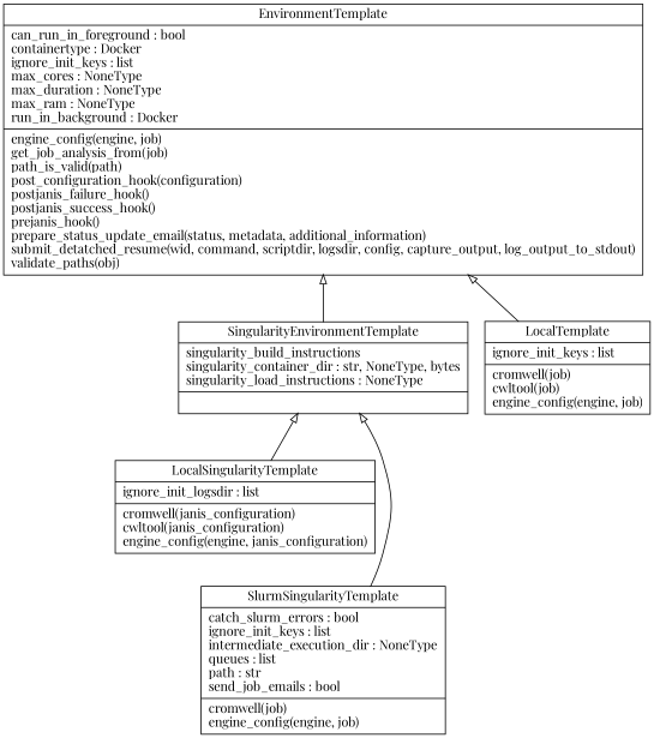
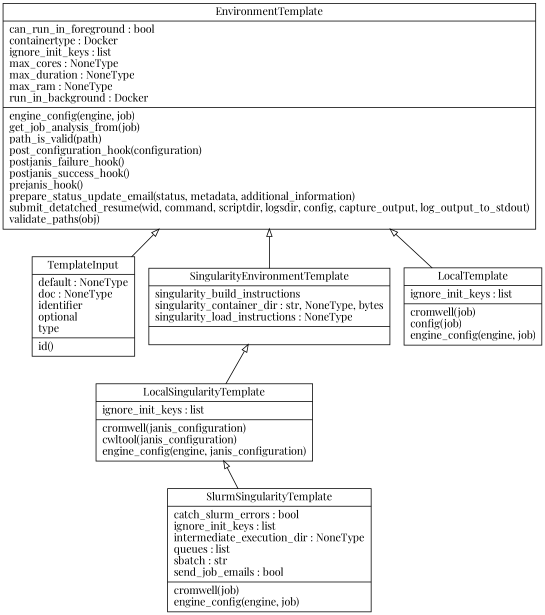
  digraph {
    fontname="Playfair Display"
    rankdir=BT
    node [fontname="Playfair Display" shape=record]
    edge [arrowhead=empty arrowtail=none fontname="Playfair Display"]
    n1 [label="{EnvironmentTemplate|can_run_in_foreground : bool\lcontainertype : Docker\lignore_init_keys : list\lmax_cores : NoneType\lmax_duration : NoneType\lmax_ram : NoneType\lrun_in_background : Docker\l|engine_config(engine, job)\lget_job_analysis_from(job)\lpath_is_valid(path)\lpost_configuration_hook(configuration)\lpostjanis_failure_hook()\lpostjanis_success_hook()\lprejanis_hook()\lprepare_status_update_email(status, metadata, additional_information)\lsubmit_detatched_resume(wid, command, scriptdir, logsdir, config, capture_output, log_output_to_stdout)\lvalidate_paths(obj)\l}"]
-   n3 [label="{LocalSingularityTemplate|ignore_init_logsdir : list\l|cromwell(janis_configuration)\lcwltool(janis_configuration)\lengine_config(engine, janis_configuration)\l}"]
+   n2 [label="{TemplateInput|default : NoneType\ldoc : NoneType\lidentifier\loptional\ltype\l|id()\l}"]
+   n3 [label="{LocalSingularityTemplate|ignore_init_keys : list\l|cromwell(janis_configuration)\lcwltool(janis_configuration)\lengine_config(engine, janis_configuration)\l}"]
    n4 [label="{SingularityEnvironmentTemplate|singularity_build_instructions\lsingularity_container_dir : str, NoneType, bytes\lsingularity_load_instructions : NoneType\l|}"]
-   n5 [label="{LocalTemplate|ignore_init_keys : list\l|cromwell(job)\lcwltool(job)\lengine_config(engine, job)\l}"]
-   n6 [label="{SlurmSingularityTemplate|catch_slurm_errors : bool\lignore_init_keys : list\lintermediate_execution_dir : NoneType\lqueues : list\lpath : str\lsend_job_emails : bool\l|cromwell(job)\lengine_config(engine, job)\l}"]
+   n5 [label="{LocalTemplate|ignore_init_keys : list\l|cromwell(job)\lconfig(job)\lengine_config(engine, job)\l}"]
+   n6 [label="{SlurmSingularityTemplate|catch_slurm_errors : bool\lignore_init_keys : list\lintermediate_execution_dir : NoneType\lqueues : list\lsbatch : str\lsend_job_emails : bool\l|cromwell(job)\lengine_config(engine, job)\l}"]
+   n2 -> n1
    n3 -> n4
    n4 -> n1
    n5 -> n1
-   n6 -> n4
+   n6 -> n3
  }
